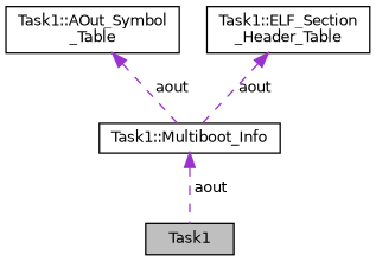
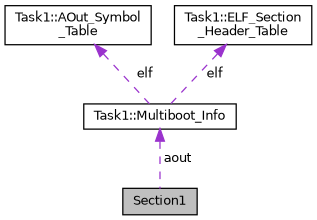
  digraph {
    node [color=black fontname=Helvetica fontsize=10 shape=record]
    edge [color=darkorchid3 dir=back fontname=Helvetica fontsize=10 labelfontname=Helvetica labelfontsize=10 style=dashed]
-   n1 [fillcolor=grey75 fontcolor=black height=0.2 label=Task1 style=filled width=0.4]
+   n1 [fillcolor=grey75 fontcolor=black height=0.2 label=Section1 style=filled width=0.4]
    n2 [height=0.2 label="Task1::Multiboot_Info" width=0.4]
    n3 [height=0.2 label="Task1::AOut_Symbol\l_Table" width=0.4]
    n4 [height=0.2 label="Task1::ELF_Section\l_Header_Table" width=0.4]
    n2 -> n1 [label=" aout"]
-   n3 -> n2 [label=" aout"]
-   n4 -> n2 [label=" aout"]
+   n3 -> n2 [label=" elf"]
+   n4 -> n2 [label=" elf"]
  }
